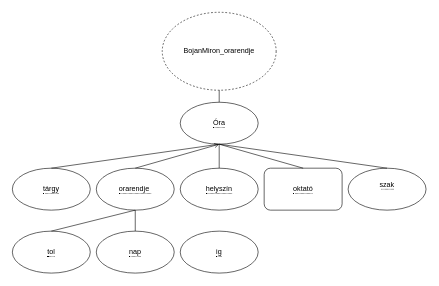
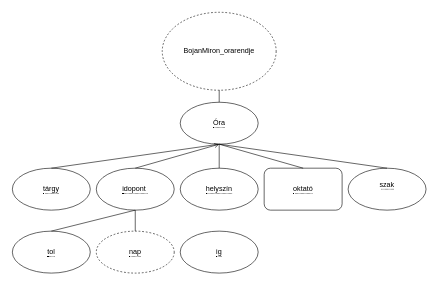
  <mxCell id="0" />
  <mxCell id="1" parent="0" />
  <mxCell id="2" value="BojanMiron_orarendje" style="ellipse;whiteSpace=wrap;html=1;align=center;dashed=1;" vertex="1" parent="1"><mxGeometry x="270" y="20" width="190" height="130" as="geometry" /></mxCell>
  <mxCell id="3" value="&lt;span style=&quot;border-bottom: 1px dotted&quot;&gt;Óra&lt;/span&gt;" style="ellipse;whiteSpace=wrap;html=1;align=center;" vertex="1" parent="1"><mxGeometry x="300" y="170" width="130" height="70" as="geometry" /></mxCell>
  <mxCell id="4" value="&lt;span style=&quot;border-bottom: 1px dotted&quot;&gt;tárgy&lt;/span&gt;" style="ellipse;whiteSpace=wrap;html=1;align=center;" vertex="1" parent="1"><mxGeometry x="20" y="280" width="130" height="70" as="geometry" /></mxCell>
  <mxCell id="5" value="" style="endArrow=none;html=1;rounded=0;exitX=0.5;exitY=1;exitDx=0;exitDy=0;entryX=0.5;entryY=0;entryDx=0;entryDy=0;" edge="1" parent="1" source="2" target="3"><mxGeometry width="50" height="50" relative="1" as="geometry"><mxPoint x="310" y="240" as="sourcePoint" /><mxPoint x="360" y="150" as="targetPoint" /></mxGeometry></mxCell>
- <mxCell id="6" value="&lt;span style=&quot;border-bottom: 1px dotted&quot;&gt;orarendje&amp;nbsp;&lt;/span&gt;" style="ellipse;whiteSpace=wrap;html=1;align=center;" vertex="1" parent="1"><mxGeometry x="160" y="280" width="130" height="70" as="geometry" /></mxCell>
+ <mxCell id="6" value="&lt;span style=&quot;border-bottom: 1px dotted&quot;&gt;idopont&amp;nbsp;&lt;/span&gt;" style="ellipse;whiteSpace=wrap;html=1;align=center;" vertex="1" parent="1"><mxGeometry x="160" y="280" width="130" height="70" as="geometry" /></mxCell>
  <mxCell id="7" value="&lt;span style=&quot;border-bottom: 1px dotted&quot;&gt;helyszín&lt;/span&gt;" style="ellipse;whiteSpace=wrap;html=1;align=center;" vertex="1" parent="1"><mxGeometry x="300" y="280" width="130" height="70" as="geometry" /></mxCell>
  <mxCell id="8" value="&lt;span style=&quot;border-bottom: 1px dotted&quot;&gt;oktató&lt;/span&gt;" style="whiteSpace=wrap;html=1;align=center;rounded=1;" vertex="1" parent="1"><mxGeometry x="440" y="280" width="130" height="70" as="geometry" /></mxCell>
  <mxCell id="9" value="&lt;span style=&quot;border-bottom: 1px dotted&quot;&gt;szak&lt;/span&gt;&lt;div&gt;&lt;span style=&quot;border-bottom: 1px dotted&quot;&gt;&lt;br&gt;&lt;/span&gt;&lt;/div&gt;" style="ellipse;whiteSpace=wrap;html=1;align=center;" vertex="1" parent="1"><mxGeometry x="580" y="280" width="130" height="70" as="geometry" /></mxCell>
- <mxCell id="10" value="&lt;span style=&quot;border-bottom: 1px dotted&quot;&gt;nap&lt;/span&gt;" style="ellipse;whiteSpace=wrap;html=1;align=center;" vertex="1" parent="1"><mxGeometry x="160" y="385" width="130" height="70" as="geometry" /></mxCell>
+ <mxCell id="10" value="&lt;span style=&quot;border-bottom: 1px dotted&quot;&gt;nap&lt;/span&gt;" style="ellipse;whiteSpace=wrap;html=1;align=center;dashed=1;" vertex="1" parent="1"><mxGeometry x="160" y="385" width="130" height="70" as="geometry" /></mxCell>
  <mxCell id="11" value="&lt;span style=&quot;border-bottom: 1px dotted&quot;&gt;ig&lt;/span&gt;" style="ellipse;whiteSpace=wrap;html=1;align=center;" vertex="1" parent="1"><mxGeometry x="300" y="385" width="130" height="70" as="geometry" /></mxCell>
  <mxCell id="12" value="&lt;span style=&quot;border-bottom: 1px dotted&quot;&gt;tol&lt;/span&gt;" style="ellipse;whiteSpace=wrap;html=1;align=center;" vertex="1" parent="1"><mxGeometry x="20" y="385" width="130" height="70" as="geometry" /></mxCell>
  <mxCell id="13" value="" style="endArrow=open;html=1;rounded=0;entryX=0.5;entryY=1;entryDx=0;entryDy=0;exitX=0.5;exitY=0;exitDx=0;exitDy=0;" edge="1" parent="1" source="6" target="3"><mxGeometry width="50" height="50" relative="1" as="geometry"><mxPoint x="340" y="360" as="sourcePoint" /><mxPoint x="390" y="310" as="targetPoint" /></mxGeometry></mxCell>
  <mxCell id="14" value="" style="endArrow=none;html=1;rounded=0;exitX=0.5;exitY=1;exitDx=0;exitDy=0;entryX=0.5;entryY=0;entryDx=0;entryDy=0;" edge="1" parent="1" source="3" target="4"><mxGeometry width="50" height="50" relative="1" as="geometry"><mxPoint x="340" y="360" as="sourcePoint" /><mxPoint x="390" y="310" as="targetPoint" /></mxGeometry></mxCell>
  <mxCell id="15" value="" style="endArrow=none;html=1;rounded=0;exitX=0.5;exitY=1;exitDx=0;exitDy=0;entryX=0.5;entryY=0;entryDx=0;entryDy=0;" edge="1" parent="1" source="6" target="12"><mxGeometry width="50" height="50" relative="1" as="geometry"><mxPoint x="340" y="360" as="sourcePoint" /><mxPoint x="390" y="310" as="targetPoint" /></mxGeometry></mxCell>
  <mxCell id="16" value="" style="endArrow=none;html=1;rounded=0;exitX=0.5;exitY=1;exitDx=0;exitDy=0;entryX=0.5;entryY=0;entryDx=0;entryDy=0;" edge="1" parent="1" source="6" target="10"><mxGeometry width="50" height="50" relative="1" as="geometry"><mxPoint x="340" y="360" as="sourcePoint" /><mxPoint x="390" y="310" as="targetPoint" /></mxGeometry></mxCell>
  <mxCell id="17" value="" style="endArrow=none;html=1;rounded=0;entryX=0.5;entryY=1;entryDx=0;entryDy=0;exitX=0.5;exitY=0;exitDx=0;exitDy=0;" edge="1" parent="1" source="9" target="3"><mxGeometry width="50" height="50" relative="1" as="geometry"><mxPoint x="340" y="360" as="sourcePoint" /><mxPoint x="390" y="310" as="targetPoint" /></mxGeometry></mxCell>
  <mxCell id="18" value="" style="endArrow=none;html=1;rounded=0;entryX=0.5;entryY=1;entryDx=0;entryDy=0;exitX=0.5;exitY=0;exitDx=0;exitDy=0;" edge="1" parent="1" source="8" target="3"><mxGeometry width="50" height="50" relative="1" as="geometry"><mxPoint x="340" y="360" as="sourcePoint" /><mxPoint x="390" y="310" as="targetPoint" /></mxGeometry></mxCell>
  <mxCell id="19" value="" style="endArrow=none;html=1;rounded=0;entryX=0.5;entryY=1;entryDx=0;entryDy=0;exitX=0.5;exitY=0;exitDx=0;exitDy=0;" edge="1" parent="1" source="7" target="3"><mxGeometry width="50" height="50" relative="1" as="geometry"><mxPoint x="340" y="360" as="sourcePoint" /><mxPoint x="390" y="310" as="targetPoint" /></mxGeometry></mxCell>
